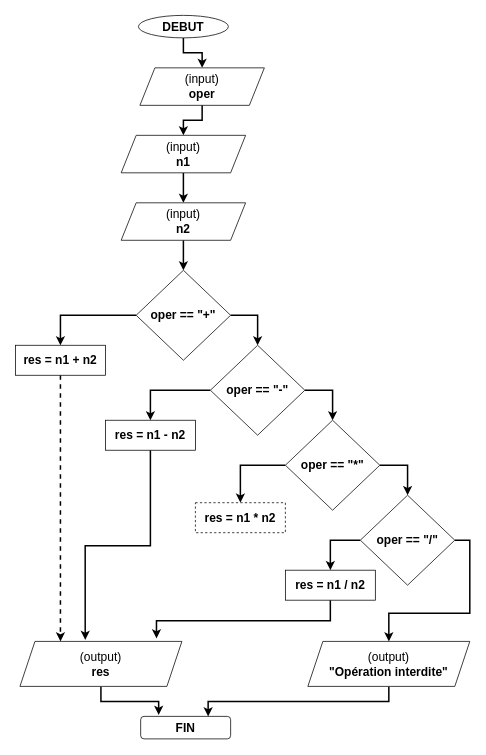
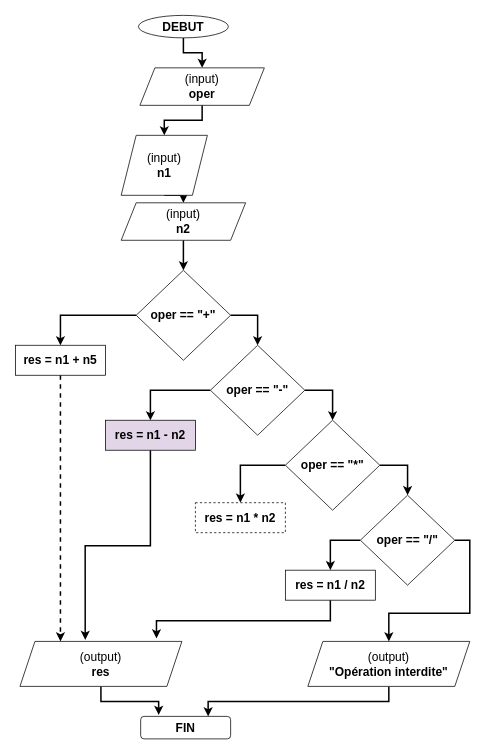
  <mxCell id="0" />
  <mxCell id="1" parent="0" />
  <mxCell id="2" style="edgeStyle=orthogonalEdgeStyle;rounded=0;orthogonalLoop=1;jettySize=auto;html=1;exitX=0.5;exitY=1;exitDx=0;exitDy=0;fontSize=16;strokeWidth=2;" edge="1" parent="1" source="3" target="6"><mxGeometry relative="1" as="geometry" /></mxCell>
  <mxCell id="3" value="&lt;b&gt;&lt;font style=&quot;font-size: 16px;&quot;&gt;DEBUT&lt;/font&gt;&lt;/b&gt;" style="ellipse;whiteSpace=wrap;html=1;" vertex="1" parent="1"><mxGeometry x="184" y="20" width="120" height="30" as="geometry" /></mxCell>
  <mxCell id="4" value="&lt;b&gt;&lt;font style=&quot;font-size: 16px;&quot;&gt;FIN&lt;/font&gt;&lt;/b&gt;" style="rounded=1;whiteSpace=wrap;html=1;" vertex="1" parent="1"><mxGeometry x="187" y="955" width="120" height="30" as="geometry" /></mxCell>
  <mxCell id="5" style="edgeStyle=orthogonalEdgeStyle;rounded=0;orthogonalLoop=1;jettySize=auto;html=1;exitX=0.5;exitY=1;exitDx=0;exitDy=0;entryX=0.5;entryY=0;entryDx=0;entryDy=0;strokeWidth=2;fontSize=16;" edge="1" parent="1" source="6" target="8"><mxGeometry relative="1" as="geometry" /></mxCell>
  <mxCell id="6" value="(input)&lt;br&gt;&lt;b&gt;oper&lt;/b&gt;" style="shape=parallelogram;perimeter=parallelogramPerimeter;whiteSpace=wrap;html=1;fixedSize=1;fontSize=16;" vertex="1" parent="1"><mxGeometry x="186" y="90" width="166" height="50" as="geometry" /></mxCell>
  <mxCell id="7" style="edgeStyle=orthogonalEdgeStyle;rounded=0;orthogonalLoop=1;jettySize=auto;html=1;exitX=0.5;exitY=1;exitDx=0;exitDy=0;entryX=0.5;entryY=0;entryDx=0;entryDy=0;strokeWidth=2;fontSize=16;" edge="1" parent="1" source="8" target="10"><mxGeometry relative="1" as="geometry" /></mxCell>
- <mxCell id="8" value="(input)&lt;br&gt;&lt;b&gt;n1&lt;/b&gt;" style="shape=parallelogram;perimeter=parallelogramPerimeter;whiteSpace=wrap;html=1;fixedSize=1;fontSize=16;" vertex="1" parent="1"><mxGeometry x="161" y="180" width="166" height="50" as="geometry" /></mxCell>
+ <mxCell id="8" value="(input)&lt;br&gt;&lt;b&gt;n1&lt;/b&gt;" style="shape=parallelogram;perimeter=parallelogramPerimeter;whiteSpace=wrap;html=1;fixedSize=1;fontSize=16;" vertex="1" parent="1"><mxGeometry x="161" y="180" width="115" height="80" as="geometry" /></mxCell>
  <mxCell id="9" style="edgeStyle=orthogonalEdgeStyle;rounded=0;orthogonalLoop=1;jettySize=auto;html=1;exitX=0.5;exitY=1;exitDx=0;exitDy=0;entryX=0.5;entryY=0;entryDx=0;entryDy=0;strokeWidth=2;fontSize=16;" edge="1" parent="1" source="10" target="13"><mxGeometry relative="1" as="geometry" /></mxCell>
  <mxCell id="10" value="(input)&lt;br&gt;&lt;b&gt;n2&lt;/b&gt;" style="shape=parallelogram;perimeter=parallelogramPerimeter;whiteSpace=wrap;html=1;fixedSize=1;fontSize=16;" vertex="1" parent="1"><mxGeometry x="161" y="270" width="166" height="50" as="geometry" /></mxCell>
  <mxCell id="11" style="edgeStyle=orthogonalEdgeStyle;rounded=0;orthogonalLoop=1;jettySize=auto;html=1;exitX=0;exitY=0.5;exitDx=0;exitDy=0;entryX=0.5;entryY=0;entryDx=0;entryDy=0;strokeWidth=2;fontSize=16;" edge="1" parent="1" source="13" target="15"><mxGeometry relative="1" as="geometry" /></mxCell>
  <mxCell id="12" style="edgeStyle=orthogonalEdgeStyle;rounded=0;orthogonalLoop=1;jettySize=auto;html=1;exitX=1;exitY=0.5;exitDx=0;exitDy=0;entryX=0.5;entryY=0;entryDx=0;entryDy=0;strokeWidth=2;fontSize=16;" edge="1" parent="1" source="13" target="18"><mxGeometry relative="1" as="geometry" /></mxCell>
  <mxCell id="13" value="&lt;b&gt;oper == &quot;+&quot;&lt;/b&gt;" style="rhombus;whiteSpace=wrap;html=1;fontSize=16;" vertex="1" parent="1"><mxGeometry x="181" y="360" width="126" height="120" as="geometry" /></mxCell>
  <mxCell id="14" style="edgeStyle=orthogonalEdgeStyle;rounded=0;orthogonalLoop=1;jettySize=auto;html=1;exitX=0.5;exitY=1;exitDx=0;exitDy=0;entryX=0.25;entryY=0;entryDx=0;entryDy=0;strokeWidth=2;fontSize=16;dashed=1;" edge="1" parent="1" source="15" target="33"><mxGeometry relative="1" as="geometry" /></mxCell>
- <mxCell id="15" value="&lt;b&gt;res = n1 + n2&lt;/b&gt;" style="rounded=0;whiteSpace=wrap;html=1;fontSize=16;" vertex="1" parent="1"><mxGeometry x="20" y="460" width="120" height="40" as="geometry" /></mxCell>
+ <mxCell id="15" value="&lt;b&gt;res = n1 + n5&lt;/b&gt;" style="rounded=0;whiteSpace=wrap;html=1;fontSize=16;" vertex="1" parent="1"><mxGeometry x="20" y="460" width="120" height="40" as="geometry" /></mxCell>
  <mxCell id="16" style="edgeStyle=orthogonalEdgeStyle;rounded=0;orthogonalLoop=1;jettySize=auto;html=1;exitX=0;exitY=0.5;exitDx=0;exitDy=0;entryX=0.5;entryY=0;entryDx=0;entryDy=0;strokeWidth=2;fontSize=16;" edge="1" parent="1" source="18" target="20"><mxGeometry relative="1" as="geometry" /></mxCell>
  <mxCell id="17" style="edgeStyle=orthogonalEdgeStyle;rounded=0;orthogonalLoop=1;jettySize=auto;html=1;exitX=1;exitY=0.5;exitDx=0;exitDy=0;strokeWidth=2;fontSize=16;" edge="1" parent="1" source="18" target="23"><mxGeometry relative="1" as="geometry" /></mxCell>
  <mxCell id="18" value="&lt;b&gt;oper == &quot;-&quot;&lt;/b&gt;" style="rhombus;whiteSpace=wrap;html=1;fontSize=16;" vertex="1" parent="1"><mxGeometry x="280" y="460" width="126" height="120" as="geometry" /></mxCell>
  <mxCell id="19" style="edgeStyle=orthogonalEdgeStyle;rounded=0;orthogonalLoop=1;jettySize=auto;html=1;exitX=0.5;exitY=1;exitDx=0;exitDy=0;entryX=0.403;entryY=-0.033;entryDx=0;entryDy=0;entryPerimeter=0;strokeWidth=2;fontSize=16;" edge="1" parent="1" source="20" target="33"><mxGeometry relative="1" as="geometry" /></mxCell>
- <mxCell id="20" value="&lt;b&gt;res = n1 - n2&lt;/b&gt;" style="rounded=0;whiteSpace=wrap;html=1;fontSize=16;" vertex="1" parent="1"><mxGeometry x="140" y="560" width="120" height="40" as="geometry" /></mxCell>
+ <mxCell id="20" value="&lt;b&gt;res = n1 - n2&lt;/b&gt;" style="rounded=0;whiteSpace=wrap;html=1;fontSize=16;fillColor=#e1d5e7;" vertex="1" parent="1"><mxGeometry x="140" y="560" width="120" height="40" as="geometry" /></mxCell>
  <mxCell id="21" style="edgeStyle=orthogonalEdgeStyle;rounded=0;orthogonalLoop=1;jettySize=auto;html=1;exitX=0;exitY=0.5;exitDx=0;exitDy=0;entryX=0.5;entryY=0;entryDx=0;entryDy=0;strokeWidth=2;fontSize=16;" edge="1" parent="1" source="23" target="24"><mxGeometry relative="1" as="geometry" /></mxCell>
  <mxCell id="22" style="edgeStyle=orthogonalEdgeStyle;rounded=0;orthogonalLoop=1;jettySize=auto;html=1;exitX=1;exitY=0.5;exitDx=0;exitDy=0;entryX=0.5;entryY=0;entryDx=0;entryDy=0;strokeWidth=2;fontSize=16;" edge="1" parent="1" source="23" target="27"><mxGeometry relative="1" as="geometry" /></mxCell>
  <mxCell id="23" value="&lt;b&gt;oper == &quot;*&quot;&lt;/b&gt;" style="rhombus;whiteSpace=wrap;html=1;fontSize=16;" vertex="1" parent="1"><mxGeometry x="380" y="560" width="126" height="120" as="geometry" /></mxCell>
  <mxCell id="24" value="&lt;b&gt;res = n1 * n2&lt;/b&gt;" style="rounded=0;whiteSpace=wrap;html=1;fontSize=16;dashed=1;" vertex="1" parent="1"><mxGeometry x="260" y="670" width="120" height="40" as="geometry" /></mxCell>
  <mxCell id="25" style="edgeStyle=orthogonalEdgeStyle;rounded=0;orthogonalLoop=1;jettySize=auto;html=1;exitX=0;exitY=0.5;exitDx=0;exitDy=0;entryX=0.5;entryY=0;entryDx=0;entryDy=0;strokeWidth=2;fontSize=16;" edge="1" parent="1" source="27" target="29"><mxGeometry relative="1" as="geometry" /></mxCell>
  <mxCell id="26" style="edgeStyle=orthogonalEdgeStyle;rounded=0;orthogonalLoop=1;jettySize=auto;html=1;exitX=1;exitY=0.5;exitDx=0;exitDy=0;entryX=0.5;entryY=0;entryDx=0;entryDy=0;strokeWidth=2;fontSize=16;" edge="1" parent="1" source="27" target="31"><mxGeometry relative="1" as="geometry" /></mxCell>
  <mxCell id="27" value="&lt;b&gt;oper == &quot;/&quot;&lt;/b&gt;" style="rhombus;whiteSpace=wrap;html=1;fontSize=16;" vertex="1" parent="1"><mxGeometry x="480" y="660" width="126" height="120" as="geometry" /></mxCell>
  <mxCell id="28" style="edgeStyle=orthogonalEdgeStyle;rounded=0;orthogonalLoop=1;jettySize=auto;html=1;exitX=0.5;exitY=1;exitDx=0;exitDy=0;entryX=0.843;entryY=-0.067;entryDx=0;entryDy=0;entryPerimeter=0;strokeWidth=2;fontSize=16;" edge="1" parent="1" source="29" target="33"><mxGeometry relative="1" as="geometry" /></mxCell>
  <mxCell id="29" value="&lt;b&gt;res = n1 / n2&lt;/b&gt;" style="rounded=0;whiteSpace=wrap;html=1;fontSize=16;" vertex="1" parent="1"><mxGeometry x="380" y="760" width="120" height="40" as="geometry" /></mxCell>
  <mxCell id="30" style="edgeStyle=orthogonalEdgeStyle;rounded=0;orthogonalLoop=1;jettySize=auto;html=1;exitX=0.5;exitY=1;exitDx=0;exitDy=0;entryX=0.75;entryY=0;entryDx=0;entryDy=0;strokeWidth=2;fontSize=16;" edge="1" parent="1" source="31" target="4"><mxGeometry relative="1" as="geometry" /></mxCell>
  <mxCell id="31" value="(output)&lt;br&gt;&lt;b&gt;&quot;Opération interdite&quot;&lt;/b&gt;" style="shape=parallelogram;perimeter=parallelogramPerimeter;whiteSpace=wrap;html=1;fixedSize=1;fontSize=16;" vertex="1" parent="1"><mxGeometry x="410" y="855" width="216" height="60" as="geometry" /></mxCell>
  <mxCell id="32" style="edgeStyle=orthogonalEdgeStyle;rounded=0;orthogonalLoop=1;jettySize=auto;html=1;exitX=0.5;exitY=1;exitDx=0;exitDy=0;entryX=0.2;entryY=-0.067;entryDx=0;entryDy=0;entryPerimeter=0;strokeWidth=2;fontSize=16;" edge="1" parent="1" source="33" target="4"><mxGeometry relative="1" as="geometry" /></mxCell>
  <mxCell id="33" value="(output)&lt;br&gt;&lt;b&gt;res&lt;/b&gt;" style="shape=parallelogram;perimeter=parallelogramPerimeter;whiteSpace=wrap;html=1;fixedSize=1;fontSize=16;" vertex="1" parent="1"><mxGeometry x="26" y="855" width="216" height="60" as="geometry" /></mxCell>
